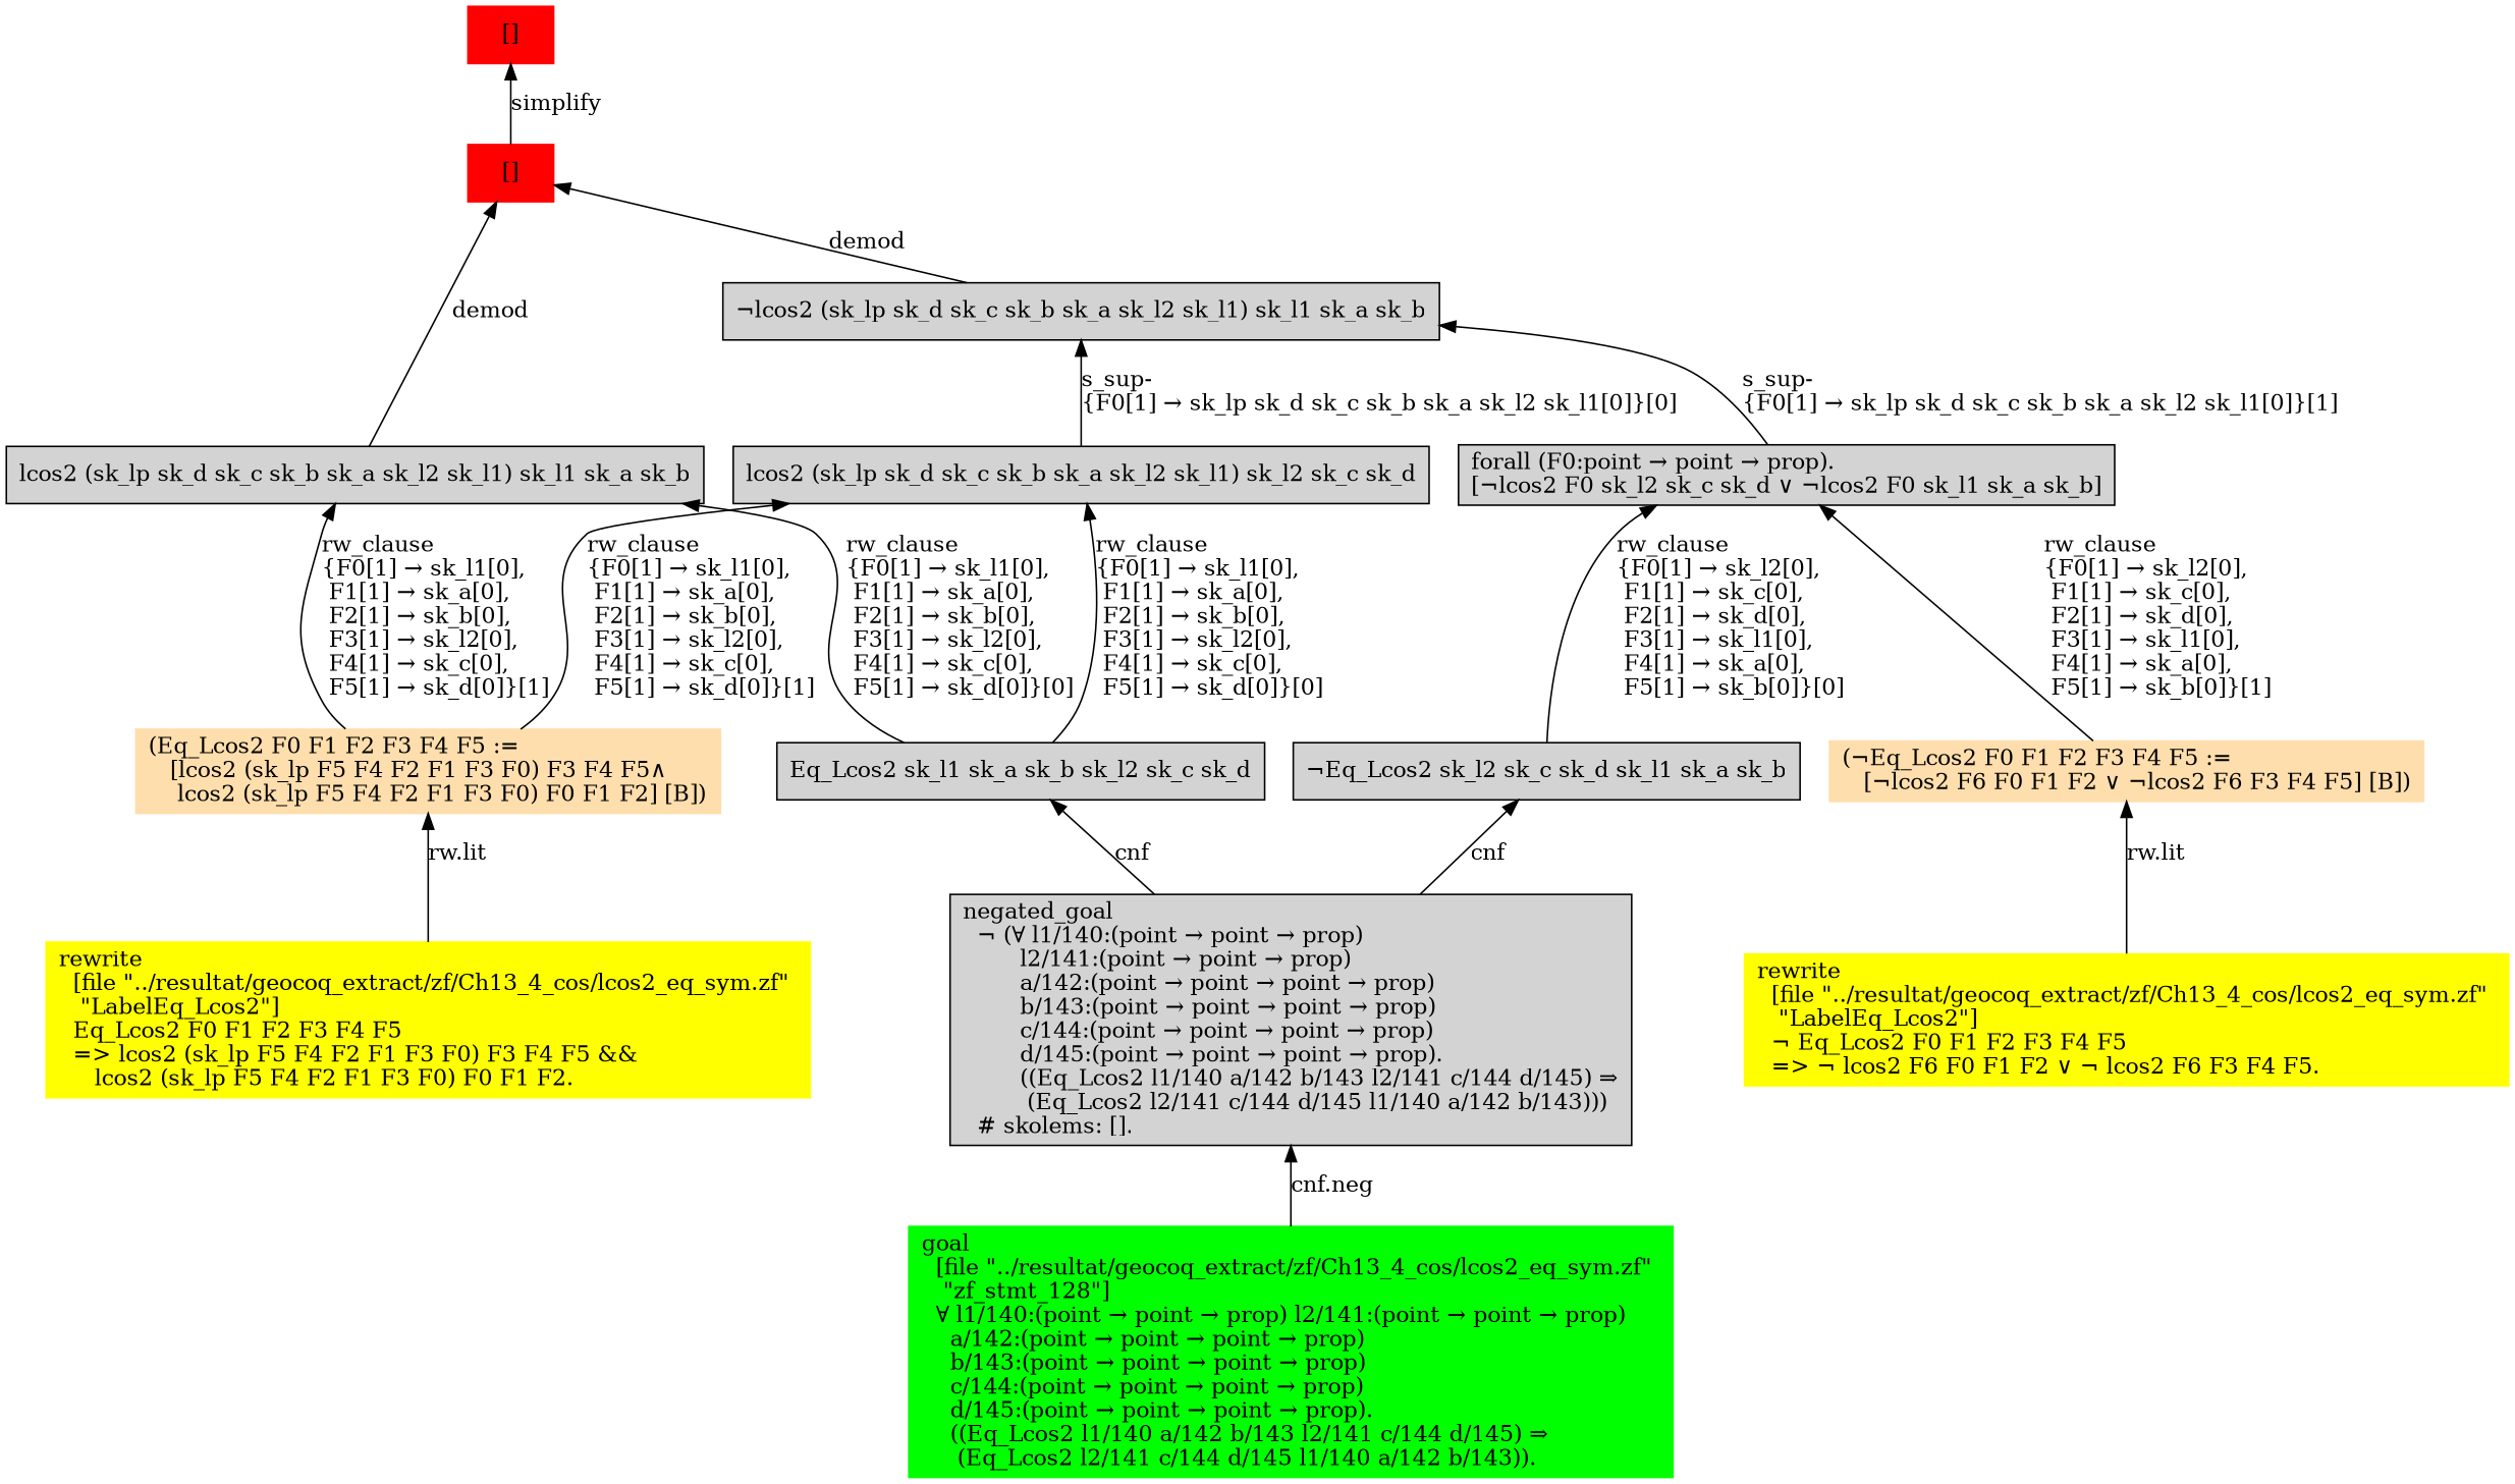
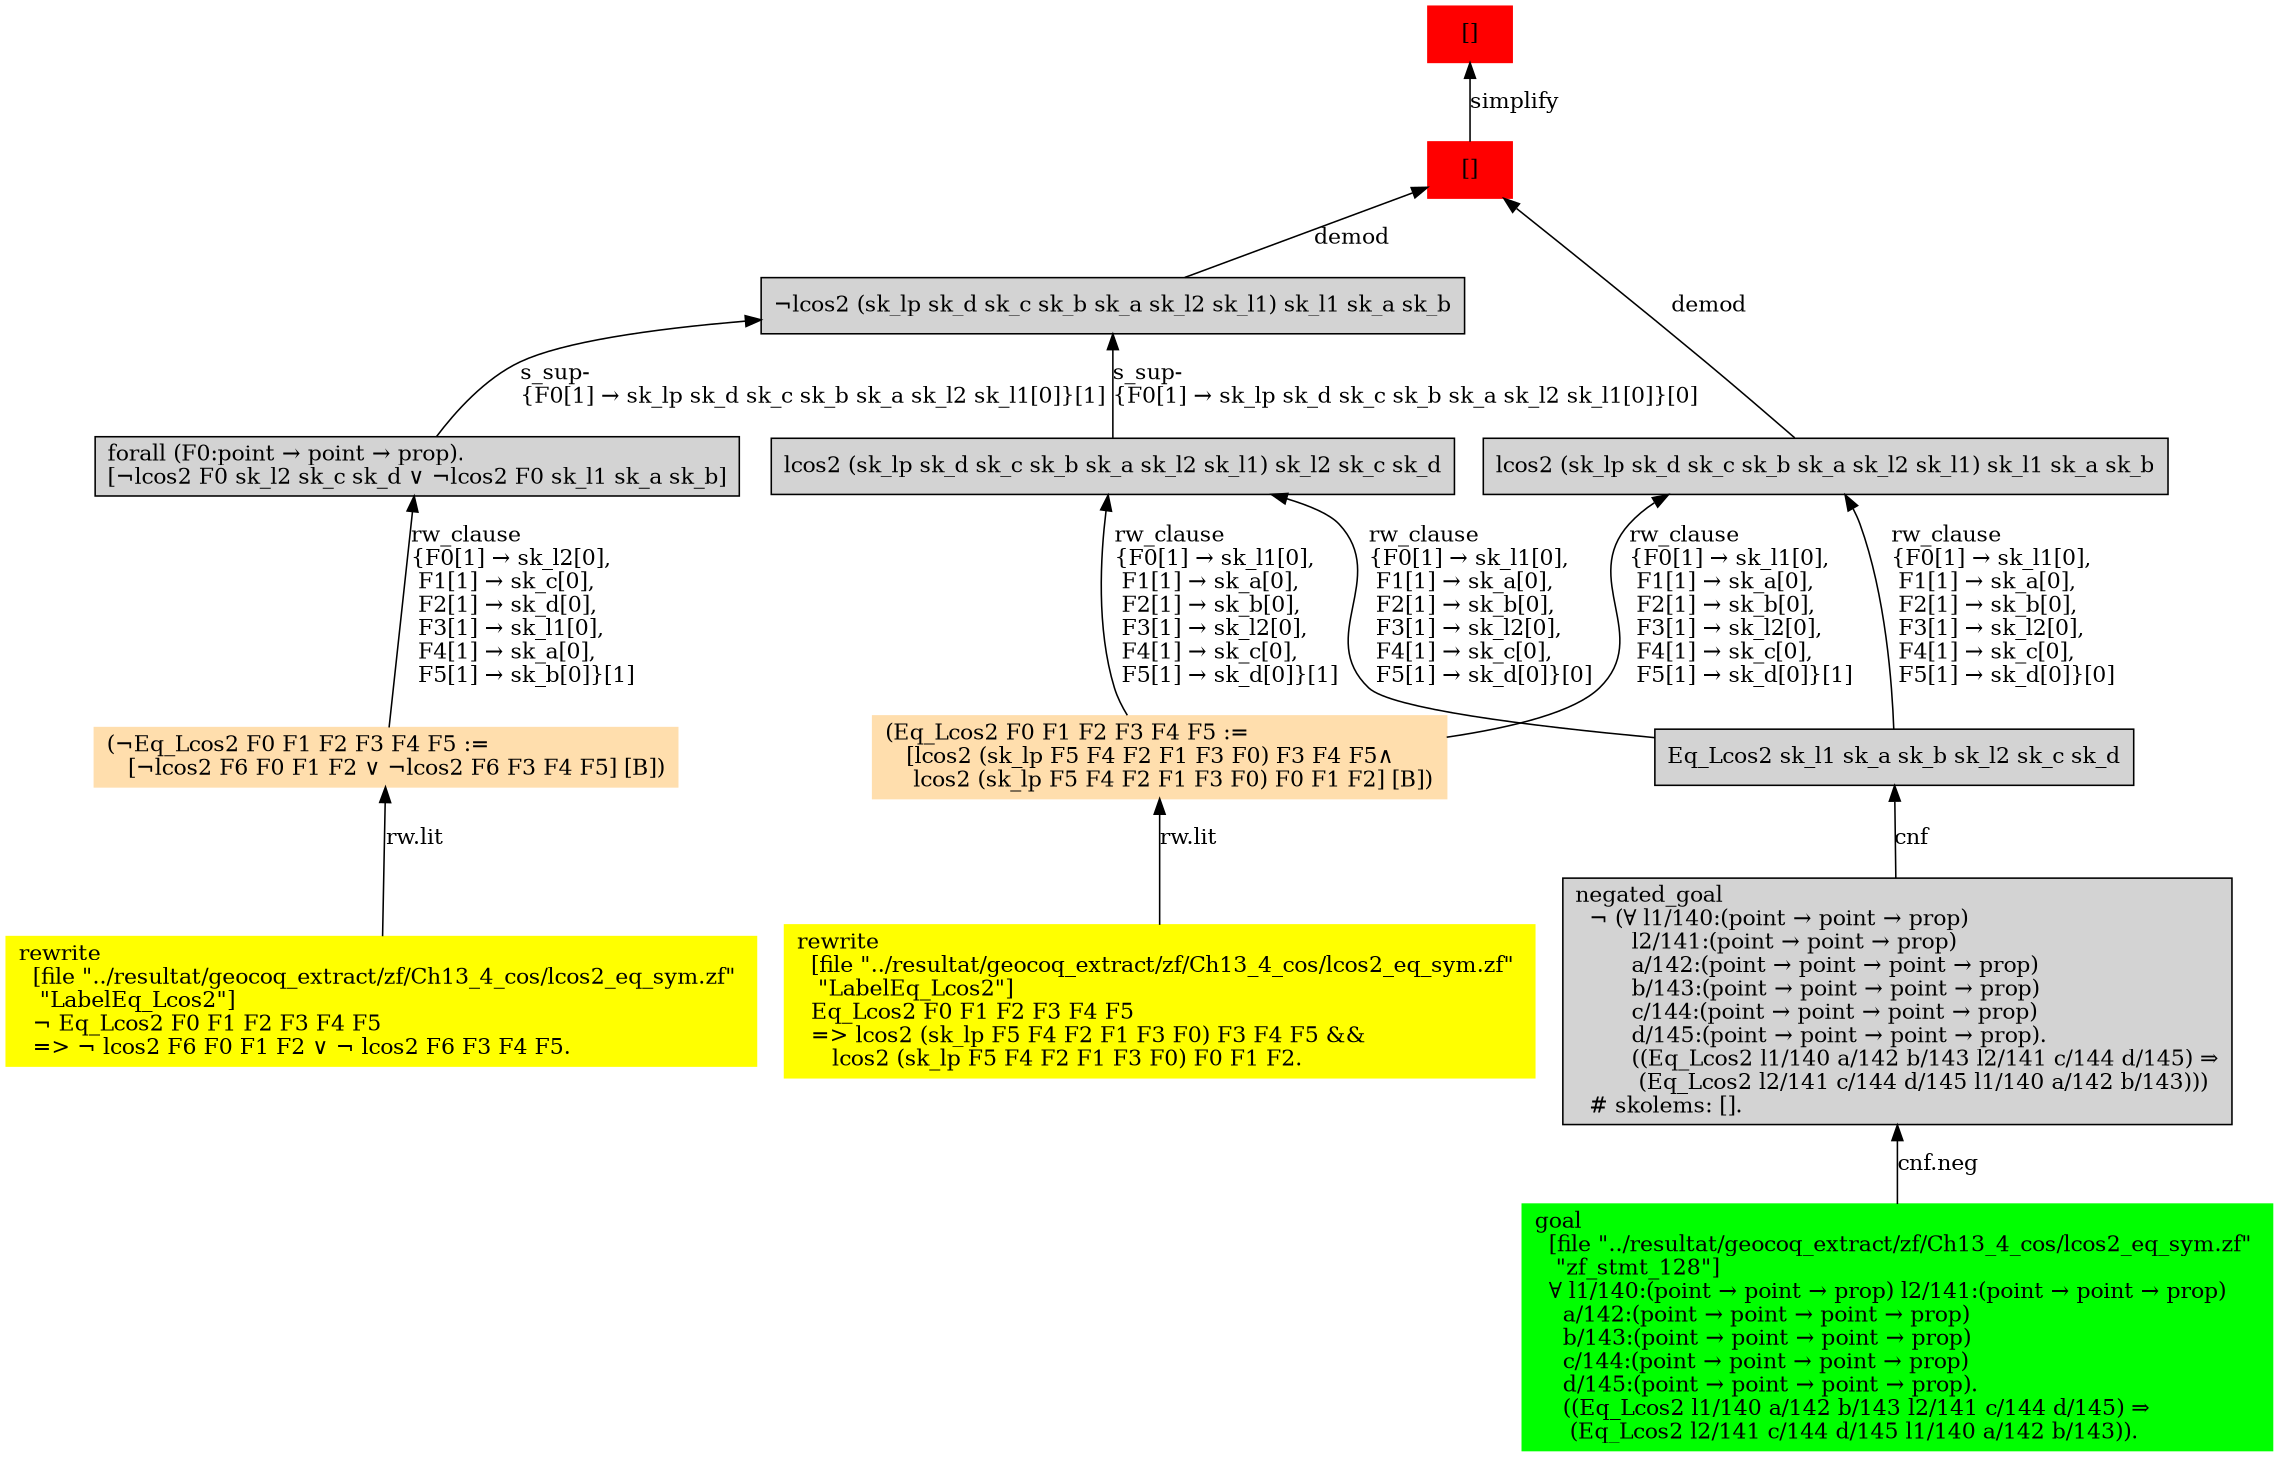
  digraph {
    node [shape=box style=filled]
    edge [dir=back]
    n1 [color=red label="[]"]
    n2 [color=red label="[]"]
    n3 [label="lcos2 (sk_lp sk_d sk_c sk_b sk_a sk_l2 sk_l1) sk_l1 sk_a sk_b\l"]
    n4 [label="¬lcos2 (sk_lp sk_d sk_c sk_b sk_a sk_l2 sk_l1) sk_l1 sk_a sk_b\l"]
    n5 [color=navajowhite label="(Eq_Lcos2 F0 F1 F2 F3 F4 F5 :=\l   [lcos2 (sk_lp F5 F4 F2 F1 F3 F0) F3 F4 F5∧\l    lcos2 (sk_lp F5 F4 F2 F1 F3 F0) F0 F1 F2] [B])\l"]
    n6 [label="Eq_Lcos2 sk_l1 sk_a sk_b sk_l2 sk_c sk_d\l"]
    n7 [color=yellow label="rewrite\l  [file \"../resultat/geocoq_extract/zf/Ch13_4_cos/lcos2_eq_sym.zf\" \l   \"LabelEq_Lcos2\"]\l  Eq_Lcos2 F0 F1 F2 F3 F4 F5\l  =\> lcos2 (sk_lp F5 F4 F2 F1 F3 F0) F3 F4 F5 && \l     lcos2 (sk_lp F5 F4 F2 F1 F3 F0) F0 F1 F2.\l"]
    n8 [label="negated_goal\l  ¬ (∀ l1/140:(point → point → prop) \l        l2/141:(point → point → prop) \l        a/142:(point → point → point → prop) \l        b/143:(point → point → point → prop) \l        c/144:(point → point → point → prop) \l        d/145:(point → point → point → prop).\l        ((Eq_Lcos2 l1/140 a/142 b/143 l2/141 c/144 d/145) ⇒\l         (Eq_Lcos2 l2/141 c/144 d/145 l1/140 a/142 b/143)))\l  # skolems: [].\l"]
    n9 [color=green label="goal\l  [file \"../resultat/geocoq_extract/zf/Ch13_4_cos/lcos2_eq_sym.zf\" \l   \"zf_stmt_128\"]\l  ∀ l1/140:(point → point → prop) l2/141:(point → point → prop) \l    a/142:(point → point → point → prop) \l    b/143:(point → point → point → prop) \l    c/144:(point → point → point → prop) \l    d/145:(point → point → point → prop).\l    ((Eq_Lcos2 l1/140 a/142 b/143 l2/141 c/144 d/145) ⇒\l     (Eq_Lcos2 l2/141 c/144 d/145 l1/140 a/142 b/143)).\l"]
    n10 [label="forall (F0:point → point → prop).\l[¬lcos2 F0 sk_l2 sk_c sk_d ∨ ¬lcos2 F0 sk_l1 sk_a sk_b]\l"]
    n11 [label="lcos2 (sk_lp sk_d sk_c sk_b sk_a sk_l2 sk_l1) sk_l2 sk_c sk_d\l"]
    n12 [color=navajowhite label="(¬Eq_Lcos2 F0 F1 F2 F3 F4 F5 :=\l   [¬lcos2 F6 F0 F1 F2 ∨ ¬lcos2 F6 F3 F4 F5] [B])\l"]
-   n13 [label="¬Eq_Lcos2 sk_l2 sk_c sk_d sk_l1 sk_a sk_b\l"]
    n14 [color=yellow label="rewrite\l  [file \"../resultat/geocoq_extract/zf/Ch13_4_cos/lcos2_eq_sym.zf\" \l   \"LabelEq_Lcos2\"]\l  ¬ Eq_Lcos2 F0 F1 F2 F3 F4 F5\l  =\> ¬ lcos2 F6 F0 F1 F2 ∨ ¬ lcos2 F6 F3 F4 F5.\l"]
    n1 -> n2 [label=simplify]
    n2 -> n3 [label=demod]
    n2 -> n4 [label=demod]
    n3 -> n5 [label="rw_clause\l\{F0[1] → sk_l1[0], \l F1[1] → sk_a[0], \l F2[1] → sk_b[0], \l F3[1] → sk_l2[0], \l F4[1] → sk_c[0], \l F5[1] → sk_d[0]\}[1]\l"]
    n3 -> n6 [label="rw_clause\l\{F0[1] → sk_l1[0], \l F1[1] → sk_a[0], \l F2[1] → sk_b[0], \l F3[1] → sk_l2[0], \l F4[1] → sk_c[0], \l F5[1] → sk_d[0]\}[0]\l"]
    n4 -> n10 [label="s_sup-\l\{F0[1] → sk_lp sk_d sk_c sk_b sk_a sk_l2 sk_l1[0]\}[1]\l"]
    n4 -> n11 [label="s_sup-\l\{F0[1] → sk_lp sk_d sk_c sk_b sk_a sk_l2 sk_l1[0]\}[0]\l"]
    n5 -> n7 [label="rw.lit"]
    n6 -> n8 [label=cnf]
    n8 -> n9 [label="cnf.neg"]
    n10 -> n12 [label="rw_clause\l\{F0[1] → sk_l2[0], \l F1[1] → sk_c[0], \l F2[1] → sk_d[0], \l F3[1] → sk_l1[0], \l F4[1] → sk_a[0], \l F5[1] → sk_b[0]\}[1]\l"]
-   n10 -> n13 [label="rw_clause\l\{F0[1] → sk_l2[0], \l F1[1] → sk_c[0], \l F2[1] → sk_d[0], \l F3[1] → sk_l1[0], \l F4[1] → sk_a[0], \l F5[1] → sk_b[0]\}[0]\l"]
    n11 -> n5 [label="rw_clause\l\{F0[1] → sk_l1[0], \l F1[1] → sk_a[0], \l F2[1] → sk_b[0], \l F3[1] → sk_l2[0], \l F4[1] → sk_c[0], \l F5[1] → sk_d[0]\}[1]\l"]
    n11 -> n6 [label="rw_clause\l\{F0[1] → sk_l1[0], \l F1[1] → sk_a[0], \l F2[1] → sk_b[0], \l F3[1] → sk_l2[0], \l F4[1] → sk_c[0], \l F5[1] → sk_d[0]\}[0]\l"]
    n12 -> n14 [label="rw.lit"]
-   n13 -> n8 [label=cnf]
  }
